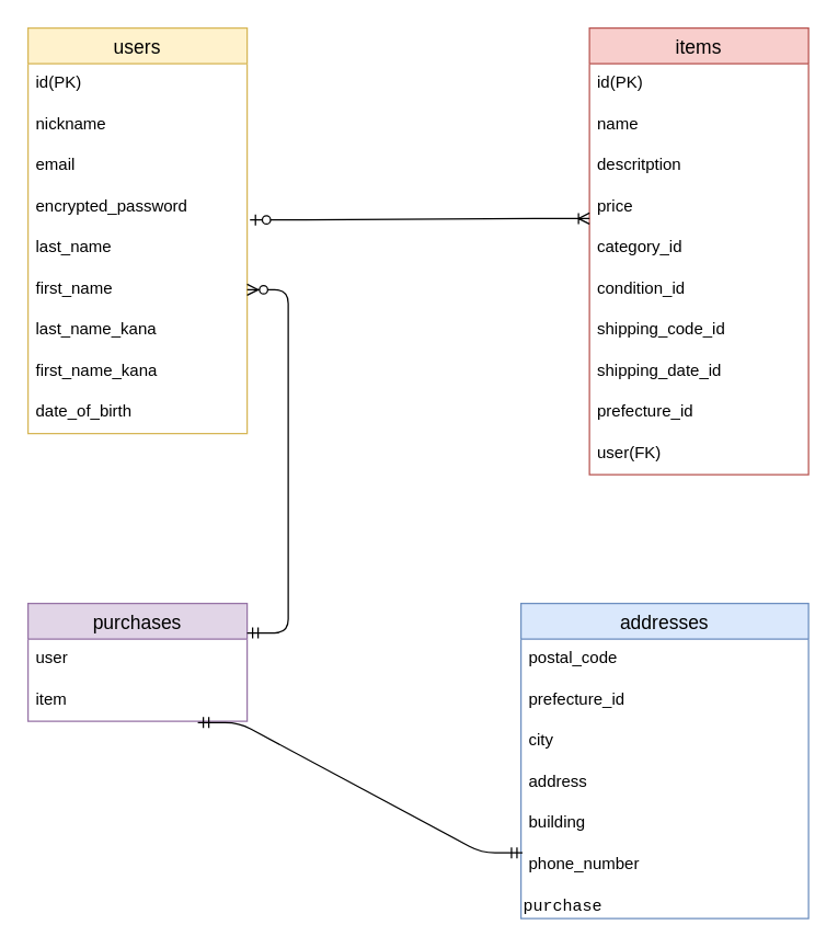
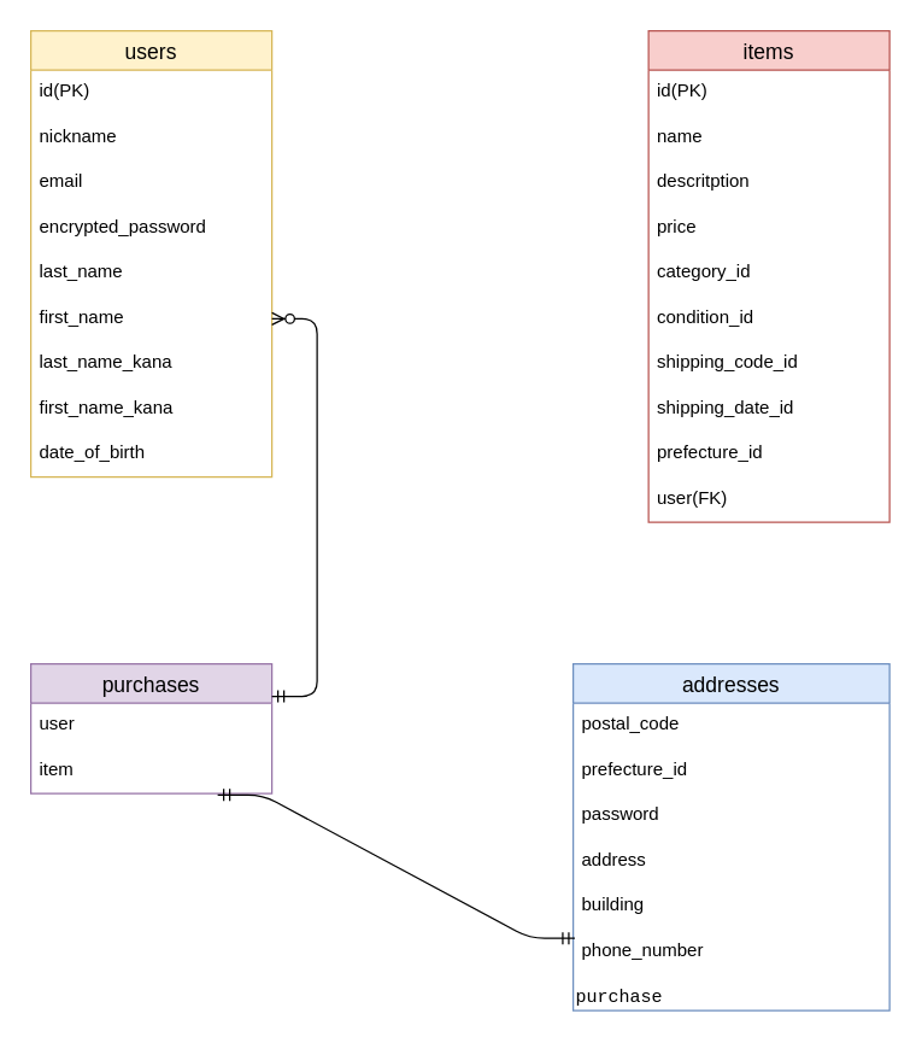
  <mxCell id="0" />
  <mxCell id="1" parent="0" />
  <mxCell id="2" value="users" style="swimlane;fontStyle=0;childLayout=stackLayout;horizontal=1;startSize=26;horizontalStack=0;resizeParent=1;resizeParentMax=0;resizeLast=0;collapsible=1;marginBottom=0;align=center;fontSize=14;fillColor=#fff2cc;strokeColor=#d6b656;" parent="1" vertex="1"><mxGeometry x="20" y="20" width="160" height="296" as="geometry"><mxRectangle x="20" y="100" width="70" height="30" as="alternateBounds" /></mxGeometry></mxCell>
  <mxCell id="3" value="id(PK)" style="text;strokeColor=none;fillColor=none;spacingLeft=4;spacingRight=4;overflow=hidden;rotatable=0;points=[[0,0.5],[1,0.5]];portConstraint=eastwest;fontSize=12;" parent="2" vertex="1"><mxGeometry y="26" width="160" height="30" as="geometry" /></mxCell>
  <mxCell id="4" value="nickname " style="text;strokeColor=none;fillColor=none;spacingLeft=4;spacingRight=4;overflow=hidden;rotatable=0;points=[[0,0.5],[1,0.5]];portConstraint=eastwest;fontSize=12;" parent="2" vertex="1"><mxGeometry y="56" width="160" height="30" as="geometry" /></mxCell>
  <mxCell id="5" value="email" style="text;strokeColor=none;fillColor=none;spacingLeft=4;spacingRight=4;overflow=hidden;rotatable=0;points=[[0,0.5],[1,0.5]];portConstraint=eastwest;fontSize=12;" parent="2" vertex="1"><mxGeometry y="86" width="160" height="30" as="geometry" /></mxCell>
  <mxCell id="6" value="encrypted_password" style="text;strokeColor=none;fillColor=none;spacingLeft=4;spacingRight=4;overflow=hidden;rotatable=0;points=[[0,0.5],[1,0.5]];portConstraint=eastwest;fontSize=12;" parent="2" vertex="1"><mxGeometry y="116" width="160" height="30" as="geometry" /></mxCell>
  <mxCell id="7" value="last_name" style="text;strokeColor=none;fillColor=none;spacingLeft=4;spacingRight=4;overflow=hidden;rotatable=0;points=[[0,0.5],[1,0.5]];portConstraint=eastwest;fontSize=12;" parent="2" vertex="1"><mxGeometry y="146" width="160" height="30" as="geometry" /></mxCell>
  <mxCell id="8" value="first_name" style="text;strokeColor=none;fillColor=none;spacingLeft=4;spacingRight=4;overflow=hidden;rotatable=0;points=[[0,0.5],[1,0.5]];portConstraint=eastwest;fontSize=12;" parent="2" vertex="1"><mxGeometry y="176" width="160" height="30" as="geometry" /></mxCell>
  <mxCell id="9" value="last_name_kana" style="text;strokeColor=none;fillColor=none;spacingLeft=4;spacingRight=4;overflow=hidden;rotatable=0;points=[[0,0.5],[1,0.5]];portConstraint=eastwest;fontSize=12;" parent="2" vertex="1"><mxGeometry y="206" width="160" height="30" as="geometry" /></mxCell>
  <mxCell id="10" value="first_name_kana" style="text;strokeColor=none;fillColor=none;spacingLeft=4;spacingRight=4;overflow=hidden;rotatable=0;points=[[0,0.5],[1,0.5]];portConstraint=eastwest;fontSize=12;" parent="2" vertex="1"><mxGeometry y="236" width="160" height="30" as="geometry" /></mxCell>
  <mxCell id="11" value="date_of_birth" style="text;strokeColor=none;fillColor=none;spacingLeft=4;spacingRight=4;overflow=hidden;rotatable=0;points=[[0,0.5],[1,0.5]];portConstraint=eastwest;fontSize=12;" parent="2" vertex="1"><mxGeometry y="266" width="160" height="30" as="geometry" /></mxCell>
  <mxCell id="12" value="items" style="swimlane;fontStyle=0;childLayout=stackLayout;horizontal=1;startSize=26;horizontalStack=0;resizeParent=1;resizeParentMax=0;resizeLast=0;collapsible=1;marginBottom=0;align=center;fontSize=14;fillColor=#f8cecc;strokeColor=#b85450;" parent="1" vertex="1"><mxGeometry x="430" y="20" width="160" height="326" as="geometry" /></mxCell>
  <mxCell id="13" value="id(PK)" style="text;strokeColor=none;fillColor=none;spacingLeft=4;spacingRight=4;overflow=hidden;rotatable=0;points=[[0,0.5],[1,0.5]];portConstraint=eastwest;fontSize=12;" parent="12" vertex="1"><mxGeometry y="26" width="160" height="30" as="geometry" /></mxCell>
  <mxCell id="14" value="name" style="text;strokeColor=none;fillColor=none;spacingLeft=4;spacingRight=4;overflow=hidden;rotatable=0;points=[[0,0.5],[1,0.5]];portConstraint=eastwest;fontSize=12;" parent="12" vertex="1"><mxGeometry y="56" width="160" height="30" as="geometry" /></mxCell>
  <mxCell id="15" value="descritption" style="text;strokeColor=none;fillColor=none;spacingLeft=4;spacingRight=4;overflow=hidden;rotatable=0;points=[[0,0.5],[1,0.5]];portConstraint=eastwest;fontSize=12;" parent="12" vertex="1"><mxGeometry y="86" width="160" height="30" as="geometry" /></mxCell>
  <mxCell id="16" value="price" style="text;strokeColor=none;fillColor=none;spacingLeft=4;spacingRight=4;overflow=hidden;rotatable=0;points=[[0,0.5],[1,0.5]];portConstraint=eastwest;fontSize=12;" parent="12" vertex="1"><mxGeometry y="116" width="160" height="30" as="geometry" /></mxCell>
  <mxCell id="17" value="category_id" style="text;strokeColor=none;fillColor=none;spacingLeft=4;spacingRight=4;overflow=hidden;rotatable=0;points=[[0,0.5],[1,0.5]];portConstraint=eastwest;fontSize=12;" parent="12" vertex="1"><mxGeometry y="146" width="160" height="30" as="geometry" /></mxCell>
  <mxCell id="18" value="condition_id" style="text;strokeColor=none;fillColor=none;spacingLeft=4;spacingRight=4;overflow=hidden;rotatable=0;points=[[0,0.5],[1,0.5]];portConstraint=eastwest;fontSize=12;" parent="12" vertex="1"><mxGeometry y="176" width="160" height="30" as="geometry" /></mxCell>
  <mxCell id="19" value="shipping_code_id" style="text;strokeColor=none;fillColor=none;spacingLeft=4;spacingRight=4;overflow=hidden;rotatable=0;points=[[0,0.5],[1,0.5]];portConstraint=eastwest;fontSize=12;" parent="12" vertex="1"><mxGeometry y="206" width="160" height="30" as="geometry" /></mxCell>
  <mxCell id="20" value="shipping_date_id" style="text;strokeColor=none;fillColor=none;spacingLeft=4;spacingRight=4;overflow=hidden;rotatable=0;points=[[0,0.5],[1,0.5]];portConstraint=eastwest;fontSize=12;" parent="12" vertex="1"><mxGeometry y="236" width="160" height="30" as="geometry" /></mxCell>
  <mxCell id="21" value="prefecture_id" style="text;strokeColor=none;fillColor=none;spacingLeft=4;spacingRight=4;overflow=hidden;rotatable=0;points=[[0,0.5],[1,0.5]];portConstraint=eastwest;fontSize=12;" parent="12" vertex="1"><mxGeometry y="266" width="160" height="30" as="geometry" /></mxCell>
  <mxCell id="22" value="user(FK)" style="text;strokeColor=none;fillColor=none;spacingLeft=4;spacingRight=4;overflow=hidden;rotatable=0;points=[[0,0.5],[1,0.5]];portConstraint=eastwest;fontSize=12;" parent="12" vertex="1"><mxGeometry y="296" width="160" height="30" as="geometry" /></mxCell>
- <mxCell id="23" value="" style="edgeStyle=entityRelationEdgeStyle;fontSize=12;html=1;endArrow=ERoneToMany;startArrow=ERzeroToOne;exitX=1.013;exitY=0.8;exitDx=0;exitDy=0;entryX=0;entryY=0.767;entryDx=0;entryDy=0;exitPerimeter=0;entryPerimeter=0;" parent="1" source="6" target="16" edge="1"><mxGeometry width="100" height="100" relative="1" as="geometry"><mxPoint x="190" y="160" as="sourcePoint" /><mxPoint x="420" y="150" as="targetPoint" /></mxGeometry></mxCell>
  <mxCell id="24" value="purchases" style="swimlane;fontStyle=0;childLayout=stackLayout;horizontal=1;startSize=26;horizontalStack=0;resizeParent=1;resizeParentMax=0;resizeLast=0;collapsible=1;marginBottom=0;align=center;fontSize=14;fillColor=#e1d5e7;strokeColor=#9673a6;" parent="1" vertex="1"><mxGeometry x="20" y="440" width="160" height="86" as="geometry" /></mxCell>
  <mxCell id="25" value="user" style="text;strokeColor=none;fillColor=none;spacingLeft=4;spacingRight=4;overflow=hidden;rotatable=0;points=[[0,0.5],[1,0.5]];portConstraint=eastwest;fontSize=12;" parent="24" vertex="1"><mxGeometry y="26" width="160" height="30" as="geometry" /></mxCell>
  <mxCell id="26" value="item" style="text;strokeColor=none;fillColor=none;spacingLeft=4;spacingRight=4;overflow=hidden;rotatable=0;points=[[0,0.5],[1,0.5]];portConstraint=eastwest;fontSize=12;" parent="24" vertex="1"><mxGeometry y="56" width="160" height="30" as="geometry" /></mxCell>
  <mxCell id="27" value="addresses" style="swimlane;fontStyle=0;childLayout=stackLayout;horizontal=1;startSize=26;horizontalStack=0;resizeParent=1;resizeParentMax=0;resizeLast=0;collapsible=1;marginBottom=0;align=center;fontSize=14;fillColor=#dae8fc;strokeColor=#6c8ebf;" parent="1" vertex="1"><mxGeometry x="380" y="440" width="210" height="230" as="geometry" /></mxCell>
  <mxCell id="28" value="postal_code" style="text;strokeColor=none;fillColor=none;spacingLeft=4;spacingRight=4;overflow=hidden;rotatable=0;points=[[0,0.5],[1,0.5]];portConstraint=eastwest;fontSize=12;" parent="27" vertex="1"><mxGeometry y="26" width="210" height="30" as="geometry" /></mxCell>
  <mxCell id="29" value="prefecture_id" style="text;strokeColor=none;fillColor=none;spacingLeft=4;spacingRight=4;overflow=hidden;rotatable=0;points=[[0,0.5],[1,0.5]];portConstraint=eastwest;fontSize=12;" parent="27" vertex="1"><mxGeometry y="56" width="210" height="30" as="geometry" /></mxCell>
- <mxCell id="30" value="city" style="text;strokeColor=none;fillColor=none;spacingLeft=4;spacingRight=4;overflow=hidden;rotatable=0;points=[[0,0.5],[1,0.5]];portConstraint=eastwest;fontSize=12;" parent="27" vertex="1"><mxGeometry y="86" width="210" height="30" as="geometry" /></mxCell>
+ <mxCell id="30" value="password" style="text;strokeColor=none;fillColor=none;spacingLeft=4;spacingRight=4;overflow=hidden;rotatable=0;points=[[0,0.5],[1,0.5]];portConstraint=eastwest;fontSize=12;" parent="27" vertex="1"><mxGeometry y="86" width="210" height="30" as="geometry" /></mxCell>
  <mxCell id="31" value="address" style="text;strokeColor=none;fillColor=none;spacingLeft=4;spacingRight=4;overflow=hidden;rotatable=0;points=[[0,0.5],[1,0.5]];portConstraint=eastwest;fontSize=12;" parent="27" vertex="1"><mxGeometry y="116" width="210" height="30" as="geometry" /></mxCell>
  <mxCell id="32" value="building" style="text;strokeColor=none;fillColor=none;spacingLeft=4;spacingRight=4;overflow=hidden;rotatable=0;points=[[0,0.5],[1,0.5]];portConstraint=eastwest;fontSize=12;" parent="27" vertex="1"><mxGeometry y="146" width="210" height="30" as="geometry" /></mxCell>
  <mxCell id="33" value="phone_number" style="text;strokeColor=none;fillColor=none;spacingLeft=4;spacingRight=4;overflow=hidden;rotatable=0;points=[[0,0.5],[1,0.5]];portConstraint=eastwest;fontSize=12;" parent="27" vertex="1"><mxGeometry y="176" width="210" height="30" as="geometry" /></mxCell>
  <mxCell id="34" value="&lt;div style=&quot;font-family: Menlo, Monaco, &amp;quot;Courier New&amp;quot;, monospace; line-height: 18px;&quot;&gt;purchase&lt;/div&gt;" style="text;whiteSpace=wrap;html=1;fontColor=default;labelBackgroundColor=none;" parent="27" vertex="1"><mxGeometry y="206" width="210" height="24" as="geometry" /></mxCell>
  <mxCell id="35" value="" style="edgeStyle=entityRelationEdgeStyle;fontSize=12;html=1;endArrow=ERmandOne;startArrow=ERmandOne;exitX=0.775;exitY=1.033;exitDx=0;exitDy=0;entryX=0.005;entryY=0.2;entryDx=0;entryDy=0;exitPerimeter=0;entryPerimeter=0;" parent="1" source="26" target="33" edge="1"><mxGeometry width="100" height="100" relative="1" as="geometry"><mxPoint x="290" y="730" as="sourcePoint" /><mxPoint x="370" y="480" as="targetPoint" /></mxGeometry></mxCell>
  <mxCell id="36" value="" style="edgeStyle=entityRelationEdgeStyle;fontSize=12;html=1;endArrow=ERzeroToMany;startArrow=ERmandOne;exitX=1;exitY=0.25;exitDx=0;exitDy=0;" parent="1" source="24" target="8" edge="1"><mxGeometry width="100" height="100" relative="1" as="geometry"><mxPoint x="70" y="430" as="sourcePoint" /><mxPoint x="300" y="180" as="targetPoint" /></mxGeometry></mxCell>
